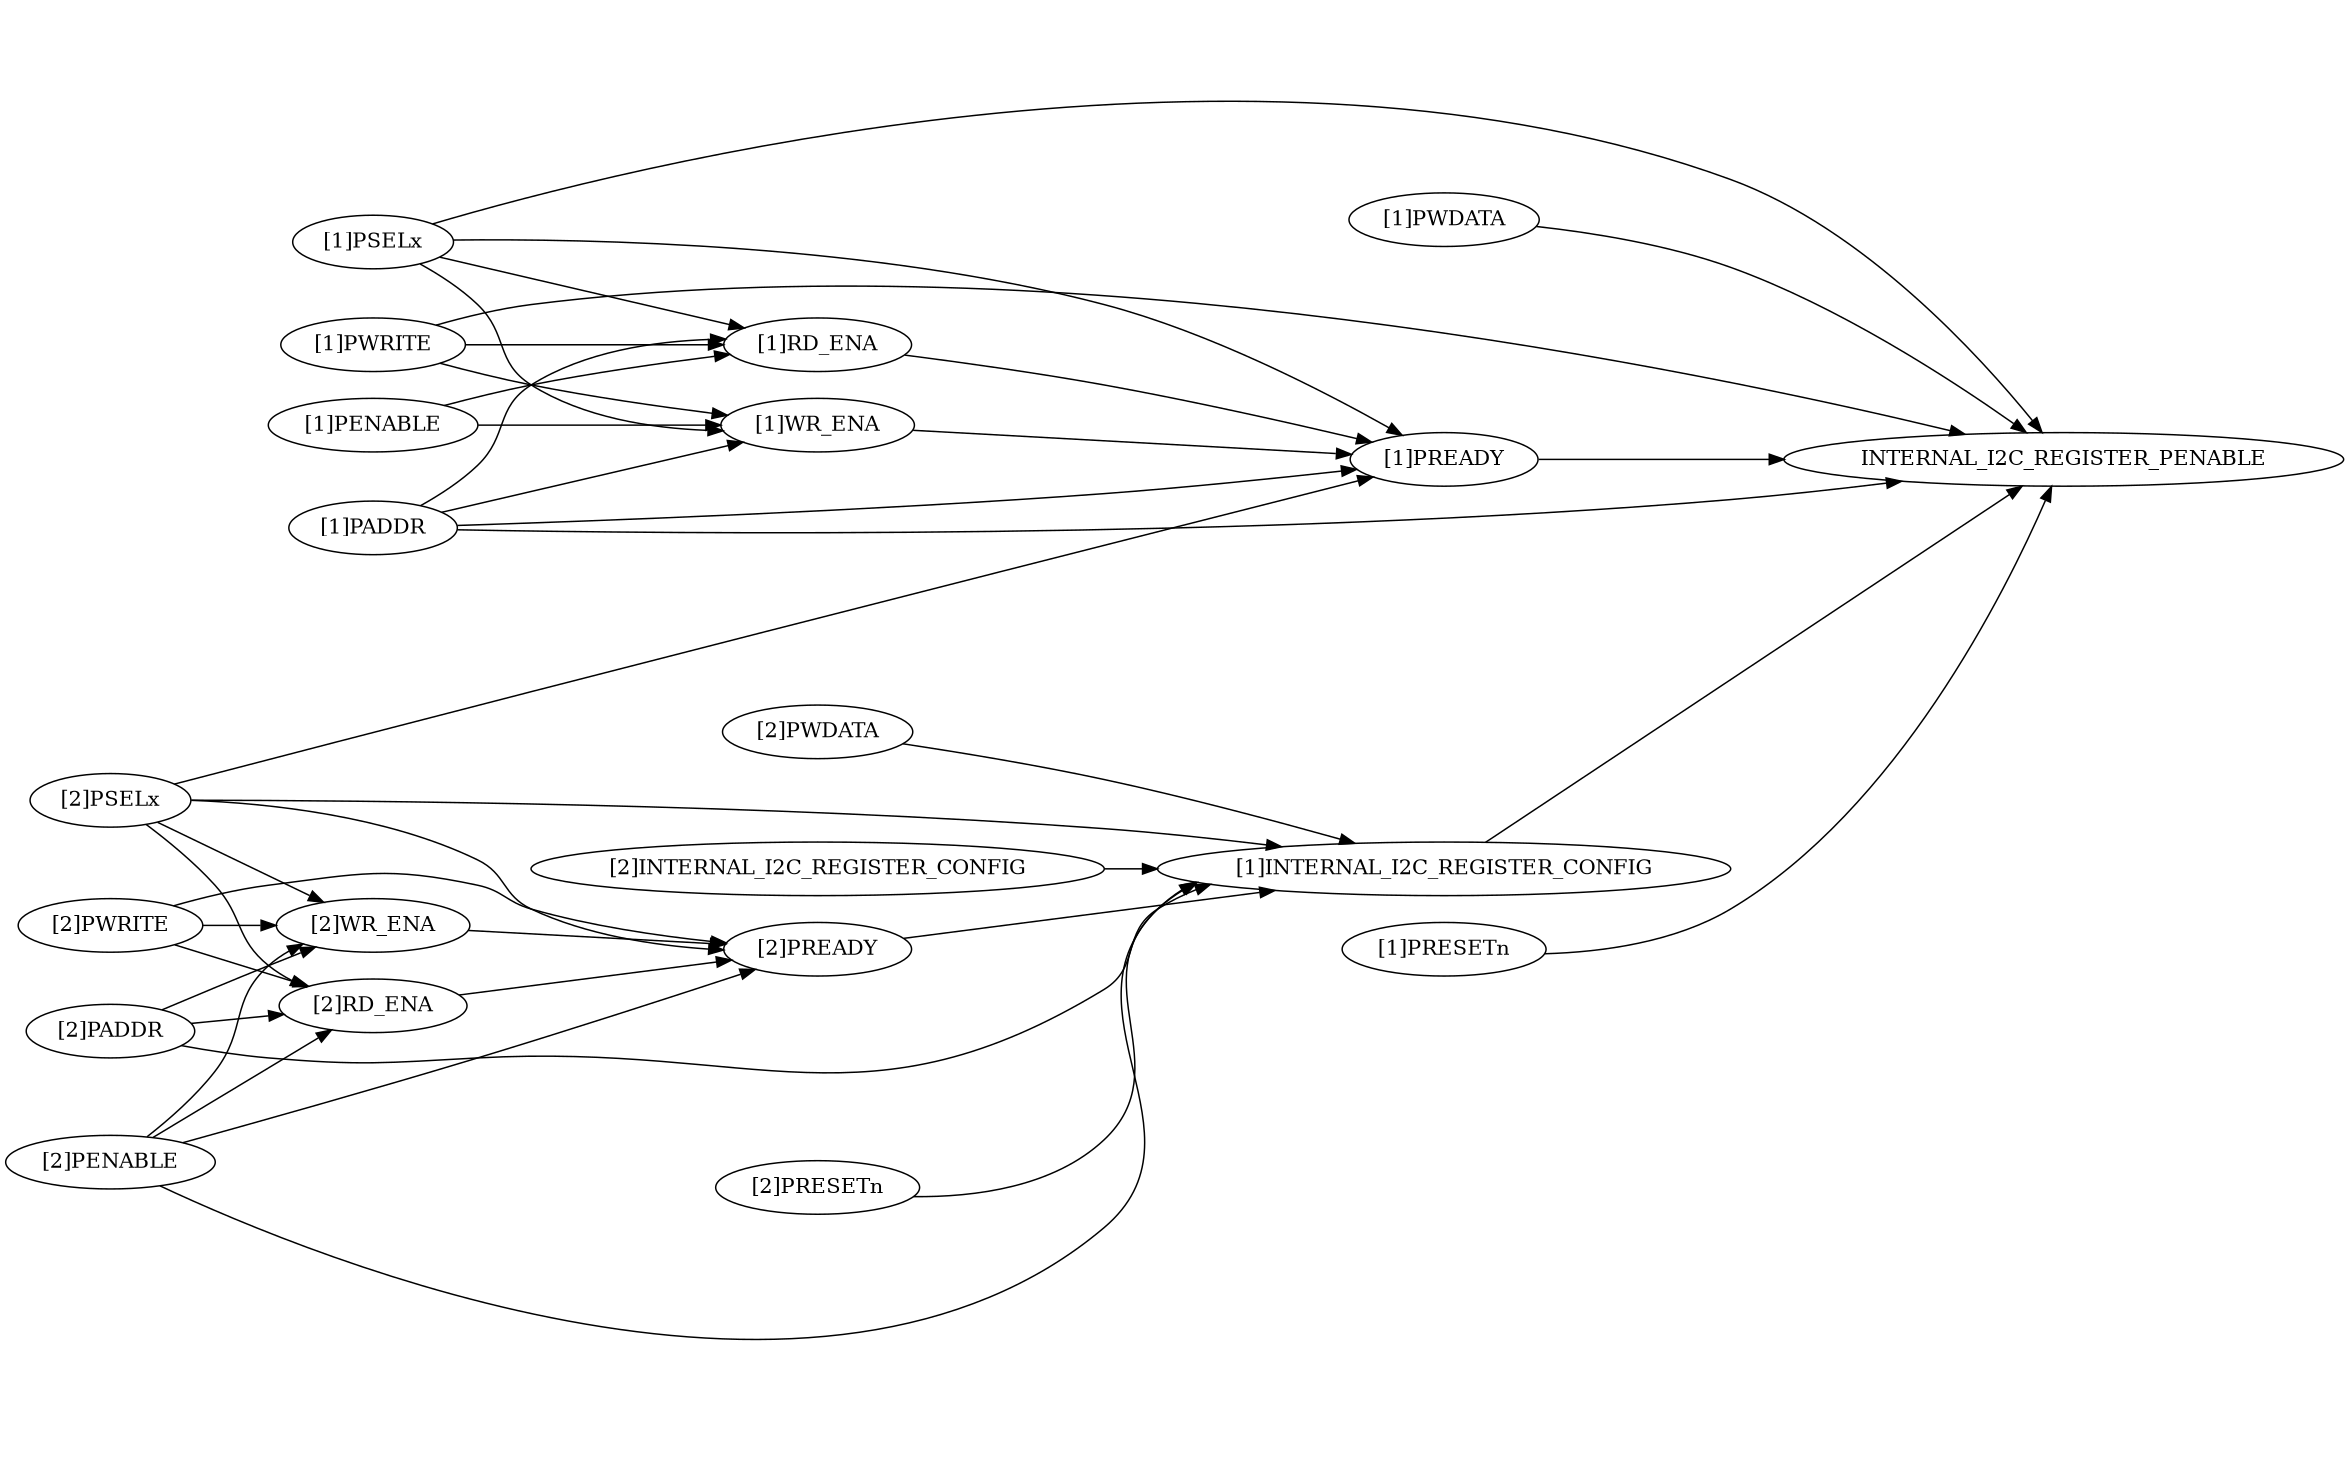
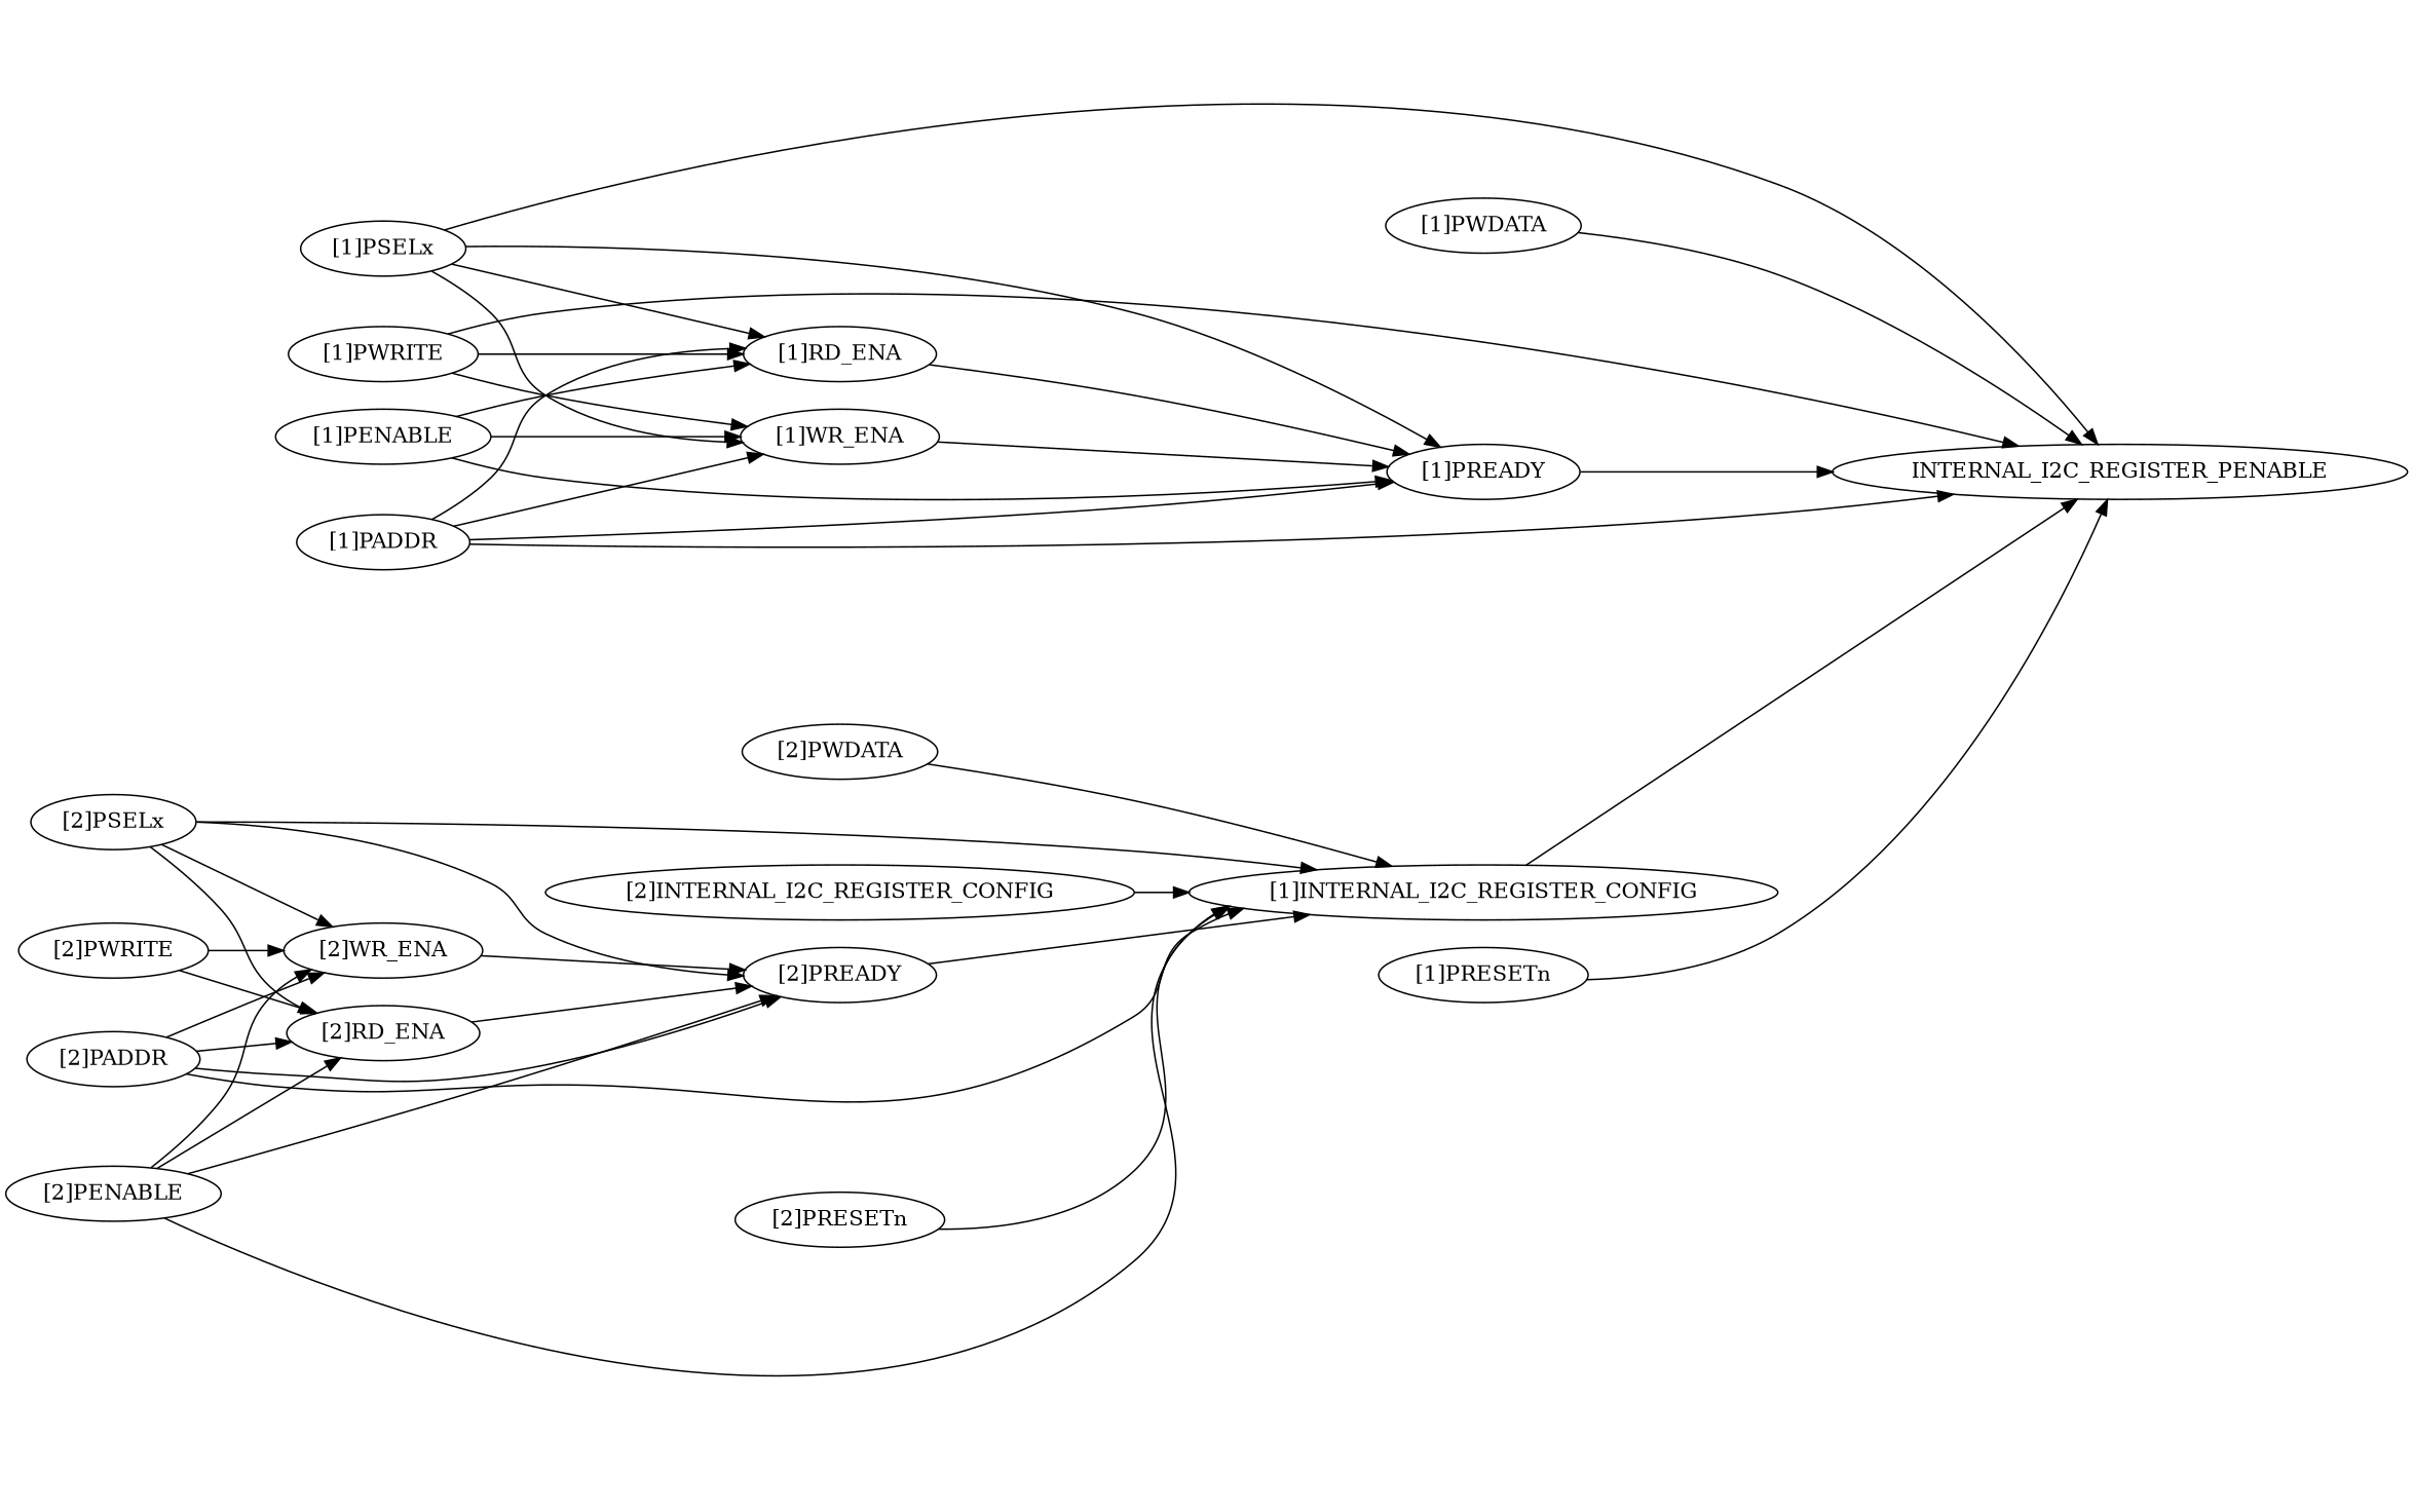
  strict digraph {
    rankdir=LR
    node [complexity=24 importance=1.26894388464 rank=0.05287266186]
    "[2]PRESETn" [complexity=5 importance=1.13832338925 rank=0.227664677849]
    "[1]INTERNAL_I2C_REGISTER_CONFIG" [complexity=4 importance=0.368502402733 rank=0.0921256006834]
    n3 [complexity=2 importance=0.184251201367 label=INTERNAL_I2C_REGISTER_PENABLE rank=0.0921256006834]
    "[1]PWDATA" [complexity=4 importance=0.217067382414 rank=0.0542668456034]
    "[2]WR_ENA" [complexity=19 importance=1.23612770359 rank=0.0650593528207]
    "[2]PREADY" [complexity=12 importance=1.19180627969 rank=0.099317189974]
    "[2]PWRITE"
    "[2]RD_ENA" [complexity=19 importance=1.23612770359 rank=0.0650593528207]
    "[2]PSELx"
    "[2]PWDATA" [complexity=6 importance=0.40131858378 rank=0.0668864306301]
    "[1]PSELx" [complexity=22 importance=0.716190280539 rank=0.0325541036609]
    "[1]RD_ENA" [complexity=17 importance=0.683374099492 rank=0.0401984764407]
    "[1]PREADY" [complexity=10 importance=0.639052675588 rank=0.0639052675588]
    "[1]WR_ENA" [complexity=17 importance=0.683374099492 rank=0.0401984764407]
    "[1]PWRITE" [complexity=22 importance=0.716190280539 rank=0.0325541036609]
    "[1]PENABLE" [complexity=22 importance=0.716190280539 rank=0.0325541036609]
    "[1]PRESETn" [complexity=3 importance=0.585569785147 rank=0.195189928382]
    "[2]INTERNAL_I2C_REGISTER_CONFIG" [complexity=6 importance=0.5527536041 rank=0.0921256006834]
    "[2]PENABLE"
    "[1]PADDR" [complexity=22 importance=0.716190280539 rank=0.0325541036609]
    "[2]PADDR"
    "[2]PRESETn" -> "[1]INTERNAL_I2C_REGISTER_CONFIG"
    "[1]INTERNAL_I2C_REGISTER_CONFIG" -> n3
    "[1]PWDATA" -> n3
    "[2]WR_ENA" -> "[2]PREADY"
    "[2]PREADY" -> "[1]INTERNAL_I2C_REGISTER_CONFIG"
    "[2]PWRITE" -> "[2]WR_ENA"
    "[2]PWRITE" -> "[2]RD_ENA"
    "[2]RD_ENA" -> "[2]PREADY"
    "[2]PSELx" -> "[1]INTERNAL_I2C_REGISTER_CONFIG"
    "[2]PSELx" -> "[2]WR_ENA"
    "[2]PSELx" -> "[2]PREADY"
    "[2]PSELx" -> "[2]RD_ENA"
    "[2]PWDATA" -> "[1]INTERNAL_I2C_REGISTER_CONFIG"
    "[1]PSELx" -> n3
    "[1]PSELx" -> "[1]RD_ENA"
    "[1]PSELx" -> "[1]PREADY"
    "[1]PSELx" -> "[1]WR_ENA"
    "[1]RD_ENA" -> "[1]PREADY"
    "[1]PREADY" -> n3
    "[1]WR_ENA" -> "[1]PREADY"
    "[1]PWRITE" -> n3
    "[1]PWRITE" -> "[1]RD_ENA"
    "[1]PWRITE" -> "[1]WR_ENA"
    "[1]PENABLE" -> "[1]RD_ENA"
-   "[2]PSELx" -> "[1]PREADY"
+   "[1]PENABLE" -> "[1]PREADY"
    "[1]PENABLE" -> "[1]WR_ENA"
    "[1]PRESETn" -> n3
    "[2]INTERNAL_I2C_REGISTER_CONFIG" -> "[1]INTERNAL_I2C_REGISTER_CONFIG"
    "[2]PENABLE" -> "[1]INTERNAL_I2C_REGISTER_CONFIG"
    "[2]PENABLE" -> "[2]WR_ENA"
    "[2]PENABLE" -> "[2]PREADY"
    "[2]PENABLE" -> "[2]RD_ENA"
    "[1]PADDR" -> n3
    "[1]PADDR" -> "[1]RD_ENA"
    "[1]PADDR" -> "[1]PREADY"
    "[1]PADDR" -> "[1]WR_ENA"
    "[2]PADDR" -> "[1]INTERNAL_I2C_REGISTER_CONFIG"
    "[2]PADDR" -> "[2]WR_ENA"
-   "[2]PWRITE" -> "[2]PREADY"
+   "[2]PADDR" -> "[2]PREADY"
    "[2]PADDR" -> "[2]RD_ENA"
  }
